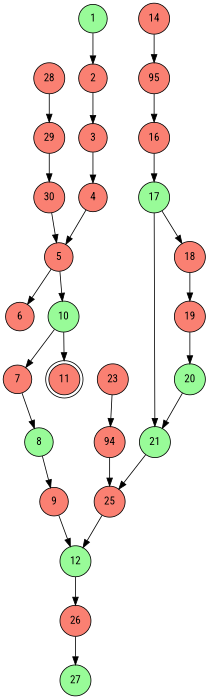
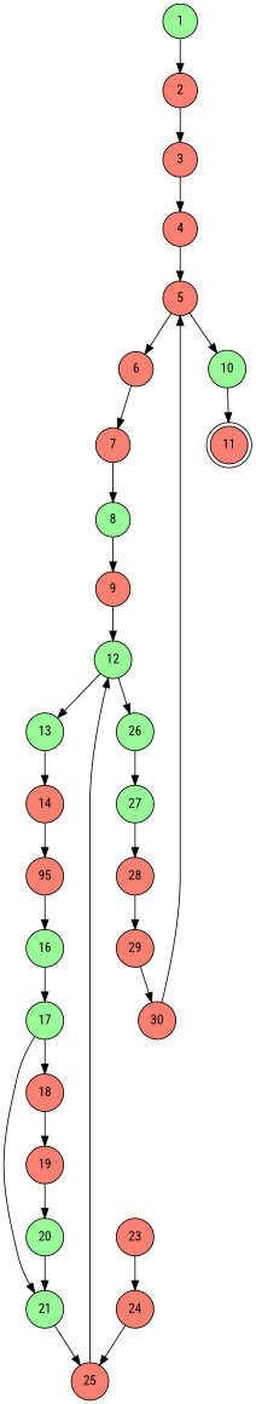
  digraph {
    fontname="Roboto Condensed"
    node [fillcolor=salmon fontname="Roboto Condensed" shape=circle style=filled]
    edge [fontname="Roboto Condensed"]
    1 [fillcolor=palegreen]
    2
    3
    11 [shape=doublecircle]
    4
    5
    6
    10 [fillcolor=palegreen]
    30
    7
    8 [fillcolor=palegreen]
    9
    12 [fillcolor=palegreen]
-   26
+   13 [fillcolor=palegreen]
+   26 [fillcolor=palegreen]
    25
    14
    n18 [label=95]
-   16
+   16 [fillcolor=palegreen]
    17 [fillcolor=palegreen]
    18
    21 [fillcolor=palegreen]
    19
    20 [fillcolor=palegreen]
-   24 [label=94]
+   24
    23
    27 [fillcolor=palegreen]
    28
    29
    1 -> 2
    2 -> 3
    3 -> 4
    4 -> 5
    5 -> 6
    5 -> 10
-   10 -> 7
+   6 -> 7
    10 -> 11
    30 -> 5
    7 -> 8
    8 -> 9
    9 -> 12
+   12 -> 13
    12 -> 26
+   13 -> 14
    26 -> 27
    25 -> 12
    14 -> n18
    n18 -> 16
    16 -> 17
    17 -> 18
    17 -> 21
    18 -> 19
    21 -> 25
    19 -> 20
    20 -> 21
    24 -> 25
    23 -> 24
+   27 -> 28
    28 -> 29
    29 -> 30
  }
